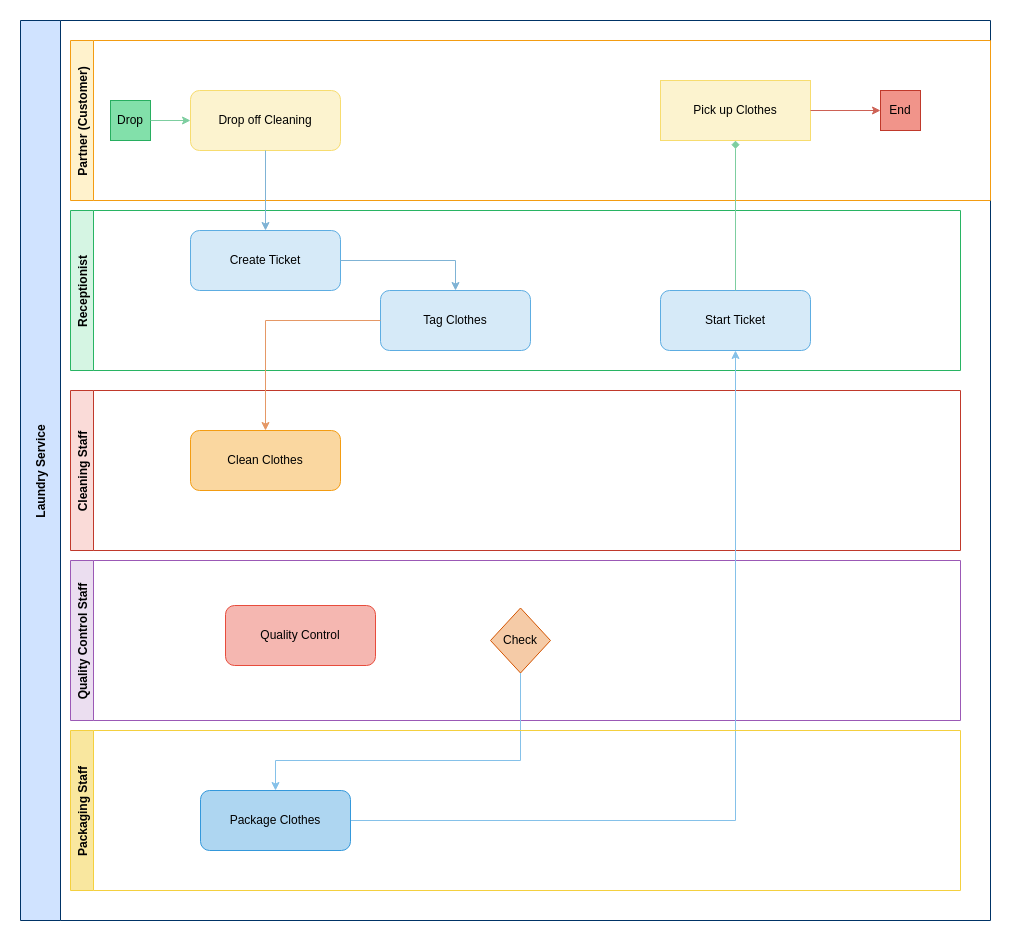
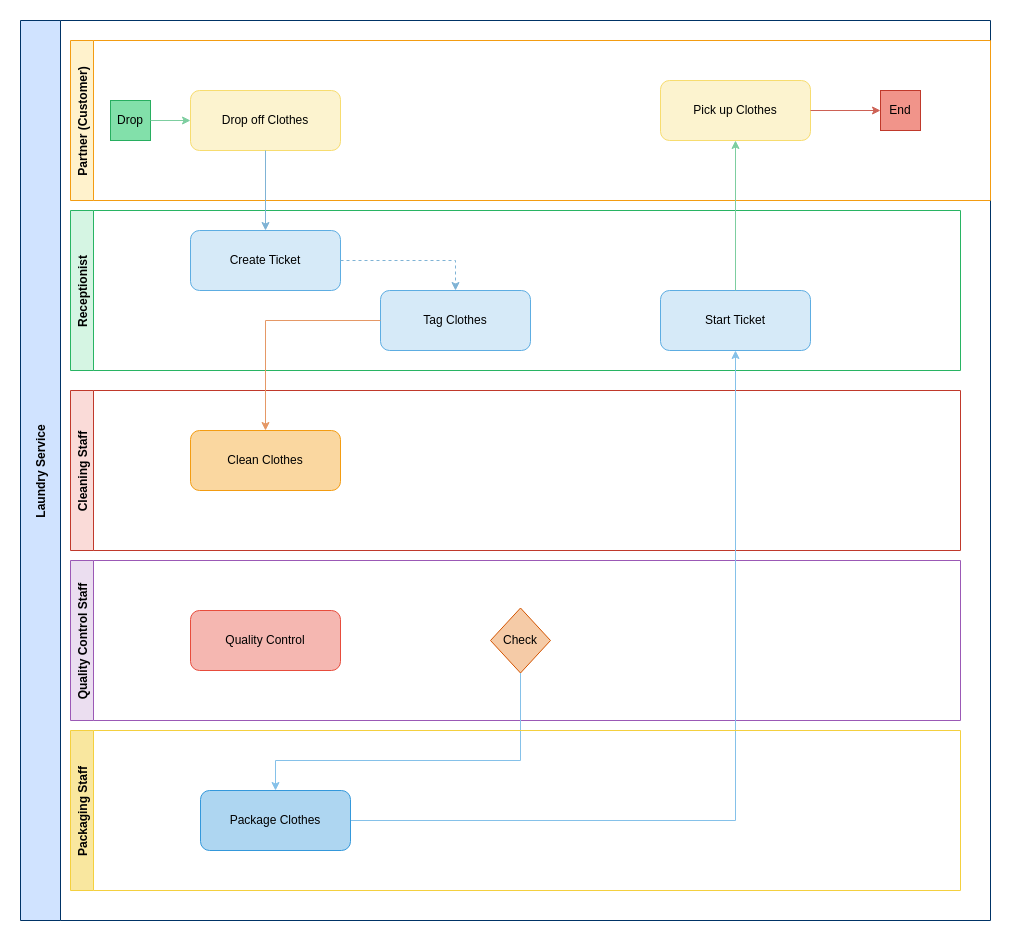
  <mxCell id="0" />
  <mxCell id="1" parent="0" />
  <mxCell id="2" value="" style="group" vertex="1" connectable="0" parent="1"><mxGeometry x="20" y="20" width="970" height="900" as="geometry" /></mxCell>
  <mxCell id="3" value="Laundry Service" style="swimlane;horizontal=0;fillColor=#D0E3FF;strokeColor=#036;startSize=40;" vertex="1" parent="2"><mxGeometry width="970" height="900" as="geometry" /></mxCell>
  <mxCell id="4" value="Partner (Customer)" style="swimlane;horizontal=0;fillColor=#FFF2CC;strokeColor=#F39C12;" vertex="1" parent="3"><mxGeometry x="50" y="20" width="920" height="160" as="geometry"><mxRectangle x="50" y="20" width="40" height="130" as="alternateBounds" /></mxGeometry></mxCell>
  <mxCell id="5" value="Drop" style="ellipse;shape=startEvent;fillColor=#82E0AA;strokeColor=#27AE60;whiteSpace=wrap;" vertex="1" parent="4"><mxGeometry x="40" y="60" width="40" height="40" as="geometry" /></mxCell>
- <mxCell id="6" value="Drop off Cleaning" style="rounded=1;whiteSpace=wrap;fillColor=#FCF3CF;strokeColor=#F7DC6F;" vertex="1" parent="4"><mxGeometry x="120" y="50" width="150" height="60" as="geometry" /></mxCell>
- <mxCell id="7" value="Pick up Clothes" style="whiteSpace=wrap;fillColor=#FCF3CF;strokeColor=#F7DC6F;rounded=0;" vertex="1" parent="4"><mxGeometry x="590" y="40" width="150" height="60" as="geometry" /></mxCell>
+ <mxCell id="6" value="Drop off Clothes" style="rounded=1;whiteSpace=wrap;fillColor=#FCF3CF;strokeColor=#F7DC6F;" vertex="1" parent="4"><mxGeometry x="120" y="50" width="150" height="60" as="geometry" /></mxCell>
+ <mxCell id="7" value="Pick up Clothes" style="rounded=1;whiteSpace=wrap;fillColor=#FCF3CF;strokeColor=#F7DC6F;" vertex="1" parent="4"><mxGeometry x="590" y="40" width="150" height="60" as="geometry" /></mxCell>
  <mxCell id="8" value="End" style="ellipse;shape=endEvent;fillColor=#F1948A;strokeColor=#C0392B;whiteSpace=wrap;" vertex="1" parent="4"><mxGeometry x="810" y="50" width="40" height="40" as="geometry" /></mxCell>
  <mxCell id="9" style="edgeStyle=orthogonalEdgeStyle;rounded=0;strokeColor=#7DCEA0;" edge="1" parent="4" source="5" target="6"><mxGeometry relative="1" as="geometry" /></mxCell>
  <mxCell id="10" style="edgeStyle=orthogonalEdgeStyle;rounded=0;strokeColor=#CD6155;" edge="1" parent="4" source="7" target="8"><mxGeometry relative="1" as="geometry" /></mxCell>
  <mxCell id="11" value="Receptionist" style="swimlane;horizontal=0;fillColor=#D5F5E3;strokeColor=#28B463;" vertex="1" parent="3"><mxGeometry x="50" y="190" width="890" height="160" as="geometry"><mxRectangle x="50" y="190" width="40" height="100" as="alternateBounds" /></mxGeometry></mxCell>
  <mxCell id="12" value="Tag Clothes" style="rounded=1;whiteSpace=wrap;fillColor=#D6EAF8;strokeColor=#5DADE2;" vertex="1" parent="11"><mxGeometry x="310" y="80" width="150" height="60" as="geometry" /></mxCell>
  <mxCell id="13" value="Start Ticket" style="rounded=1;whiteSpace=wrap;fillColor=#D6EAF8;strokeColor=#5DADE2;" vertex="1" parent="11"><mxGeometry x="590" y="80" width="150" height="60" as="geometry" /></mxCell>
  <mxCell id="14" value="Create Ticket" style="rounded=1;whiteSpace=wrap;fillColor=#D6EAF8;strokeColor=#5DADE2;" vertex="1" parent="11"><mxGeometry x="120" y="20" width="150" height="60" as="geometry" /></mxCell>
- <mxCell id="15" style="edgeStyle=orthogonalEdgeStyle;rounded=0;strokeColor=#7FB3D5;entryX=0.5;entryY=0;entryDx=0;entryDy=0;" edge="1" parent="11" source="14" target="12"><mxGeometry relative="1" as="geometry" /></mxCell>
+ <mxCell id="15" style="edgeStyle=orthogonalEdgeStyle;rounded=0;strokeColor=#7FB3D5;entryX=0.5;entryY=0;entryDx=0;entryDy=0;dashed=1;" edge="1" parent="11" source="14" target="12"><mxGeometry relative="1" as="geometry" /></mxCell>
  <mxCell id="16" value="Cleaning Staff" style="swimlane;horizontal=0;fillColor=#FADBD8;strokeColor=#C0392B;" vertex="1" parent="3"><mxGeometry x="50" y="370" width="890" height="160" as="geometry"><mxRectangle x="50" y="370" width="40" height="110" as="alternateBounds" /></mxGeometry></mxCell>
  <mxCell id="17" value="Clean Clothes" style="rounded=1;whiteSpace=wrap;fillColor=#FAD7A0;strokeColor=#F39C12;" vertex="1" parent="16"><mxGeometry x="120" y="40" width="150" height="60" as="geometry" /></mxCell>
  <mxCell id="18" value="Quality Control Staff" style="swimlane;horizontal=0;fillColor=#EBDEF0;strokeColor=#9B59B6;" vertex="1" parent="3"><mxGeometry x="50" y="540" width="890" height="160" as="geometry"><mxRectangle x="50" y="540" width="40" height="140" as="alternateBounds" /></mxGeometry></mxCell>
  <mxCell id="19" value="Check" style="rhombus;whiteSpace=wrap;fillColor=#F5CBA7;strokeColor=#D35400;" vertex="1" parent="18"><mxGeometry x="420" y="47.5" width="60" height="65" as="geometry" /></mxCell>
- <mxCell id="20" value="Quality Control" style="rounded=1;whiteSpace=wrap;fillColor=#F5B7B1;strokeColor=#E74C3C;" vertex="1" parent="18"><mxGeometry x="155" y="45" width="150" height="60" as="geometry" /></mxCell>
+ <mxCell id="20" value="Quality Control" style="rounded=1;whiteSpace=wrap;fillColor=#F5B7B1;strokeColor=#E74C3C;" vertex="1" parent="18"><mxGeometry x="120" y="50" width="150" height="60" as="geometry" /></mxCell>
  <mxCell id="21" style="edgeStyle=orthogonalEdgeStyle;rounded=0;strokeColor=#7FB3D5;" edge="1" parent="3" source="6" target="14"><mxGeometry relative="1" as="geometry" /></mxCell>
  <mxCell id="22" style="edgeStyle=orthogonalEdgeStyle;rounded=0;strokeColor=#E59866;" edge="1" parent="3" source="12" target="17"><mxGeometry relative="1" as="geometry" /></mxCell>
- <mxCell id="23" style="edgeStyle=orthogonalEdgeStyle;rounded=0;strokeColor=#7DCEA0;endArrow=diamond;" edge="1" parent="3" source="13" target="7"><mxGeometry relative="1" as="geometry" /></mxCell>
+ <mxCell id="23" style="edgeStyle=orthogonalEdgeStyle;rounded=0;strokeColor=#7DCEA0;" edge="1" parent="3" source="13" target="7"><mxGeometry relative="1" as="geometry" /></mxCell>
  <mxCell id="24" style="edgeStyle=orthogonalEdgeStyle;rounded=0;strokeColor=#85C1E9;" edge="1" parent="2" source="27" target="13"><mxGeometry relative="1" as="geometry" /></mxCell>
  <mxCell id="25" style="edgeStyle=orthogonalEdgeStyle;rounded=0;strokeColor=#85C1E9;exitX=0.5;exitY=1;exitDx=0;exitDy=0;" edge="1" parent="2" source="19" target="27"><mxGeometry relative="1" as="geometry"><Array as="points"><mxPoint x="500" y="740" /><mxPoint x="255" y="740" /></Array></mxGeometry></mxCell>
  <mxCell id="26" value="Packaging Staff" style="swimlane;horizontal=0;fillColor=#F9E79F;strokeColor=#F4D03F;" vertex="1" parent="2"><mxGeometry x="50" y="710" width="890" height="160" as="geometry"><mxRectangle x="70" y="730" width="40" height="110" as="alternateBounds" /></mxGeometry></mxCell>
  <mxCell id="27" value="Package Clothes" style="rounded=1;whiteSpace=wrap;fillColor=#AED6F1;strokeColor=#3498DB;" vertex="1" parent="26"><mxGeometry x="130" y="60" width="150" height="60" as="geometry" /></mxCell>
